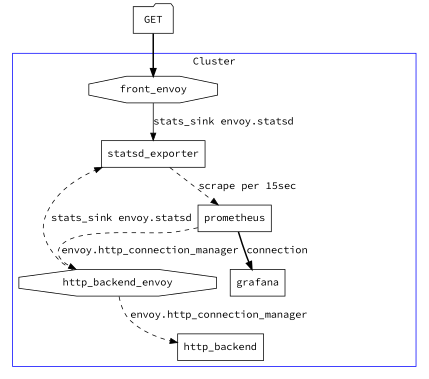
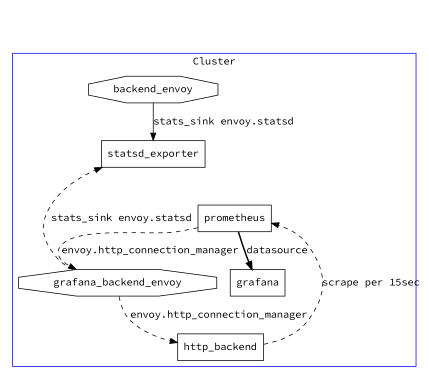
  digraph {
    fontname="Source Code Pro"
    node [fontname="Source Code Pro" shape=box]
    edge [fontname="Source Code Pro" style=dashed]
-   front_envoy [shape=octagon]
-   http_backend_envoy [shape=octagon]
+   front_envoy [shape=octagon label=backend_envoy]
+   http_backend_envoy [shape=octagon label=grafana_backend_envoy]
    statsd_exporter
    http_backend
    prometheus
    grafana
-   GET [shape=folder]
    subgraph cluster_1 {
      color=blue
      label=Cluster
      front_envoy
      http_backend_envoy
      statsd_exporter
      http_backend
      prometheus
      grafana
    }
    front_envoy -> statsd_exporter [label="stats_sink envoy.statsd" style=solid]
    http_backend_envoy -> statsd_exporter [label="stats_sink envoy.statsd"]
    http_backend_envoy -> http_backend [label="envoy.http_connection_manager"]
-   statsd_exporter -> prometheus [label="scrape per 15sec"]
+   http_backend -> prometheus [label="scrape per 15sec"]
    prometheus -> http_backend_envoy [label="envoy.http_connection_manager"]
-   prometheus -> grafana [label=connection style=bold]
-   GET -> front_envoy [style=bold]
+   prometheus -> grafana [label=datasource style=bold]
  }
